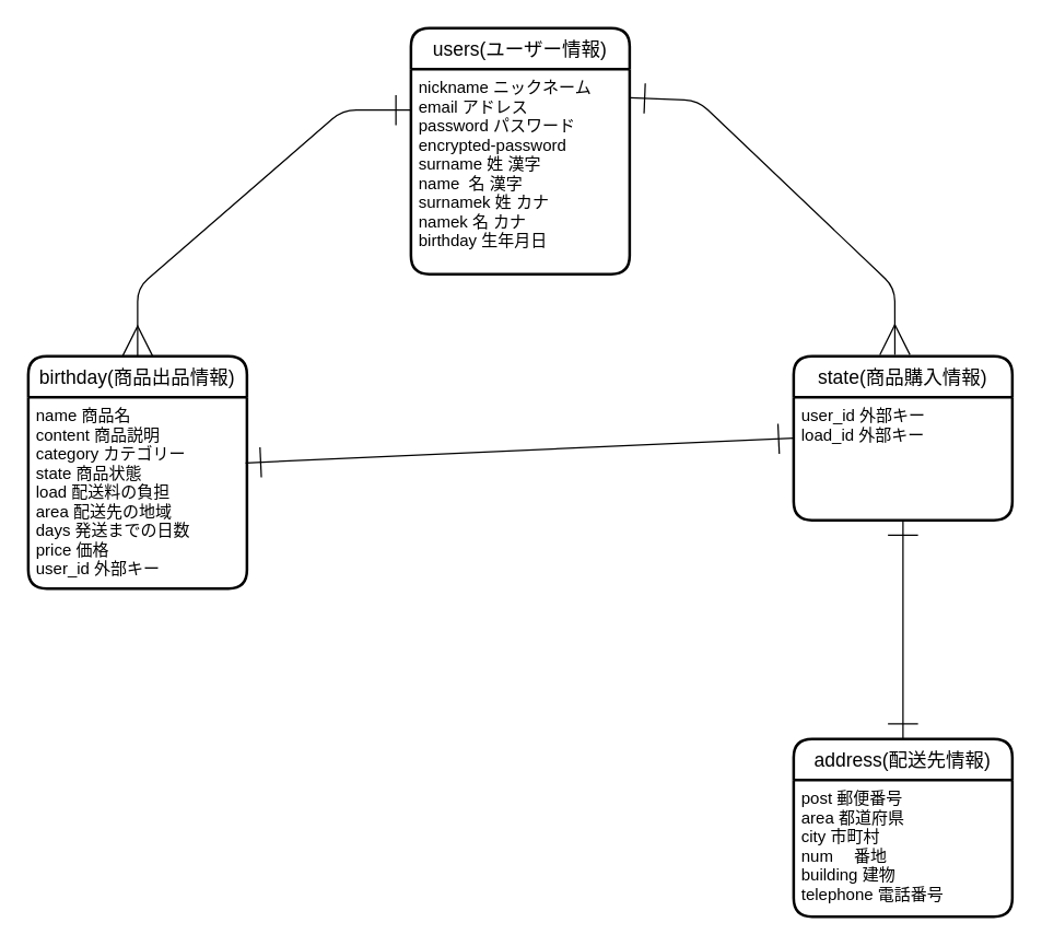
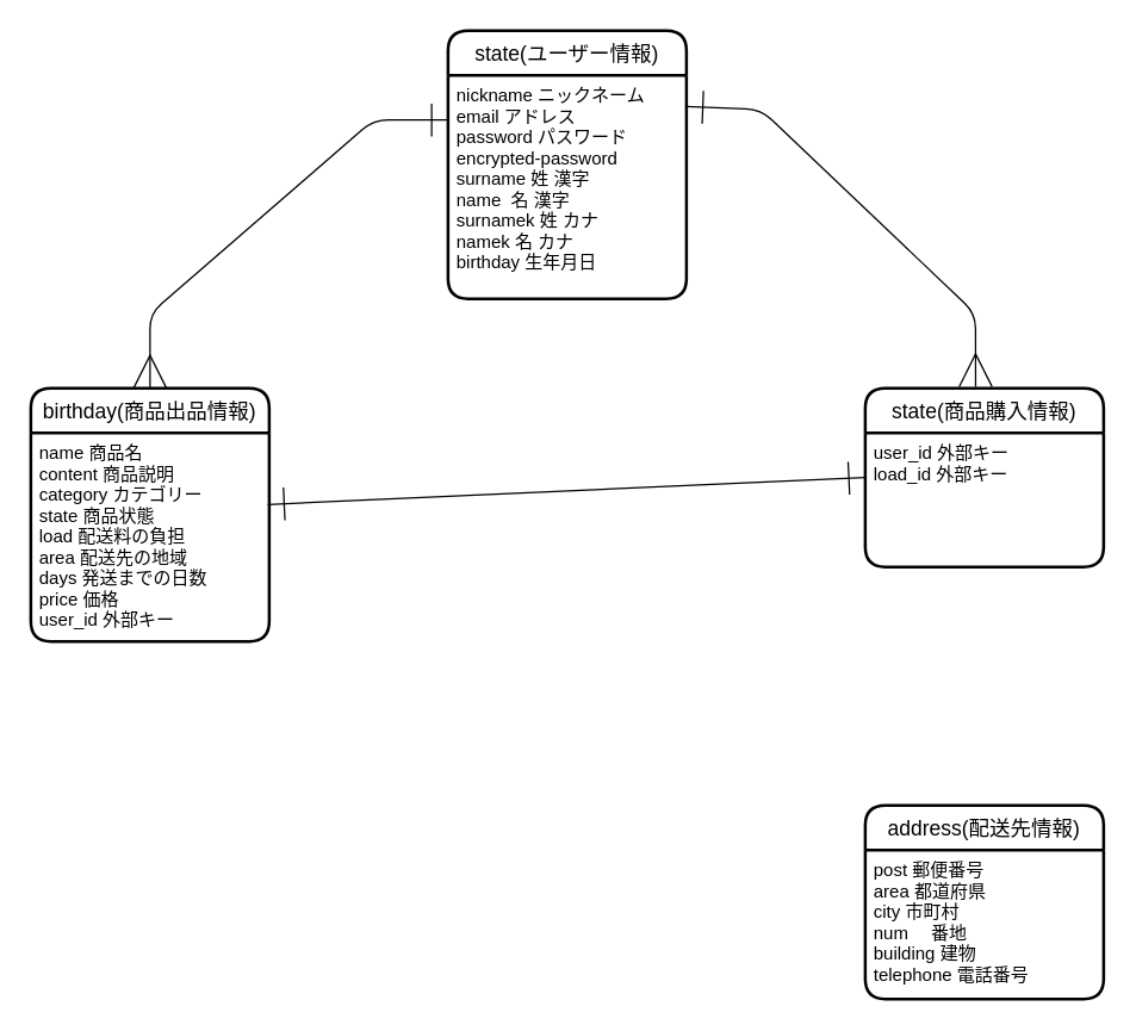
  <mxCell id="0" />
  <mxCell id="1" parent="0" />
- <mxCell id="2" value="users(ユーザー情報)" style="swimlane;childLayout=stackLayout;horizontal=1;startSize=30;horizontalStack=0;rounded=1;fontSize=14;fontStyle=0;strokeWidth=2;resizeParent=0;resizeLast=1;shadow=0;dashed=0;align=center;" parent="1" vertex="1"><mxGeometry x="300" y="20" width="160" height="180" as="geometry" /></mxCell>
+ <mxCell id="2" value="state(ユーザー情報)" style="swimlane;childLayout=stackLayout;horizontal=1;startSize=30;horizontalStack=0;rounded=1;fontSize=14;fontStyle=0;strokeWidth=2;resizeParent=0;resizeLast=1;shadow=0;dashed=0;align=center;" parent="1" vertex="1"><mxGeometry x="300" y="20" width="160" height="180" as="geometry" /></mxCell>
  <mxCell id="3" value="nickname ニックネーム&#10;email アドレス&#10;password パスワード&#10;encrypted-password&#10;surname 姓 漢字&#10;name  名 漢字&#10;surnamek 姓 カナ&#10;namek 名 カナ&#10;birthday 生年月日" style="align=left;strokeColor=none;fillColor=none;spacingLeft=4;fontSize=12;verticalAlign=top;resizable=0;rotatable=0;part=1;" parent="2" vertex="1"><mxGeometry y="30" width="160" height="150" as="geometry" /></mxCell>
  <mxCell id="4" value="birthday(商品出品情報)" style="swimlane;childLayout=stackLayout;horizontal=1;startSize=30;horizontalStack=0;rounded=1;fontSize=14;fontStyle=0;strokeWidth=2;resizeParent=0;resizeLast=1;shadow=0;dashed=0;align=center;" parent="1" vertex="1"><mxGeometry y="260" width="160" height="170" as="geometry" x="20" /></mxCell>
  <mxCell id="5" value="name 商品名&#10;content 商品説明&#10;category カテゴリー&#10;state 商品状態&#10;load 配送料の負担&#10;area 配送先の地域&#10;days 発送までの日数&#10;price 価格&#10;user_id 外部キー" style="align=left;strokeColor=none;fillColor=none;spacingLeft=4;fontSize=12;verticalAlign=top;resizable=0;rotatable=0;part=1;" parent="4" vertex="1"><mxGeometry y="30" width="160" height="140" as="geometry" /></mxCell>
  <mxCell id="6" value="state(商品購入情報)" style="swimlane;childLayout=stackLayout;horizontal=1;startSize=30;horizontalStack=0;rounded=1;fontSize=14;fontStyle=0;strokeWidth=2;resizeParent=0;resizeLast=1;shadow=0;dashed=0;align=center;" parent="1" vertex="1"><mxGeometry x="580" y="260" width="160" height="120" as="geometry" /></mxCell>
  <mxCell id="7" value="user_id 外部キー&#10;load_id 外部キー" style="align=left;strokeColor=none;fillColor=none;spacingLeft=4;fontSize=12;verticalAlign=top;resizable=0;rotatable=0;part=1;" parent="6" vertex="1"><mxGeometry y="30" width="160" height="90" as="geometry" /></mxCell>
  <mxCell id="8" value="address(配送先情報)" style="swimlane;childLayout=stackLayout;horizontal=1;startSize=30;horizontalStack=0;rounded=1;fontSize=14;fontStyle=0;strokeWidth=2;resizeParent=0;resizeLast=1;shadow=0;dashed=0;align=center;" parent="1" vertex="1"><mxGeometry x="580" y="540" width="160" height="130" as="geometry" /></mxCell>
  <mxCell id="9" value="post 郵便番号&#10;area 都道府県&#10;city 市町村&#10;num 　番地&#10;building 建物&#10;telephone 電話番号&#10;" style="align=left;strokeColor=none;fillColor=none;spacingLeft=4;fontSize=12;verticalAlign=top;resizable=0;rotatable=0;part=1;" parent="8" vertex="1"><mxGeometry y="30" width="160" height="100" as="geometry" /></mxCell>
  <mxCell id="10" value="" style="endArrow=ERone;startArrow=ERmany;html=1;entryX=0;entryY=0.2;entryDx=0;entryDy=0;endFill=0;startFill=0;endSize=20;startSize=20;entryPerimeter=0;" parent="1" target="3" edge="1"><mxGeometry width="50" height="50" relative="1" as="geometry"><mxPoint x="100" y="260" as="sourcePoint" /><mxPoint x="150" y="210" as="targetPoint" /><Array as="points"><mxPoint x="100" y="210" /><mxPoint x="250" y="80" /></Array></mxGeometry></mxCell>
  <mxCell id="11" value="" style="endArrow=ERmany;startArrow=ERone;html=1;startSize=20;endSize=20;entryX=0.463;entryY=-0.008;entryDx=0;entryDy=0;entryPerimeter=0;exitX=1;exitY=0.14;exitDx=0;exitDy=0;endFill=0;startFill=0;exitPerimeter=0;" parent="1" source="3" target="6" edge="1"><mxGeometry width="50" height="50" relative="1" as="geometry"><mxPoint x="380" y="430" as="sourcePoint" /><mxPoint x="430" y="380" as="targetPoint" /><Array as="points"><mxPoint x="510" y="73" /><mxPoint x="654" y="210" /></Array></mxGeometry></mxCell>
  <mxCell id="12" value="" style="endArrow=ERone;startArrow=ERone;html=1;startSize=20;endSize=20;entryX=0;entryY=0.5;entryDx=0;entryDy=0;exitX=0.994;exitY=0.344;exitDx=0;exitDy=0;exitPerimeter=0;endFill=0;startFill=0;" parent="1" source="5" target="6" edge="1"><mxGeometry width="50" height="50" relative="1" as="geometry"><mxPoint x="380" y="430" as="sourcePoint" /><mxPoint x="430" y="380" as="targetPoint" /></mxGeometry></mxCell>
- <mxCell id="13" value="" style="endArrow=ERone;startArrow=ERone;html=1;startSize=20;endSize=20;entryX=0.5;entryY=1;entryDx=0;entryDy=0;exitX=0.5;exitY=0;exitDx=0;exitDy=0;startFill=0;endFill=0;" parent="1" source="8" target="7" edge="1"><mxGeometry width="50" height="50" relative="1" as="geometry"><mxPoint x="380" y="430" as="sourcePoint" /><mxPoint x="430" y="380" as="targetPoint" /></mxGeometry></mxCell>
